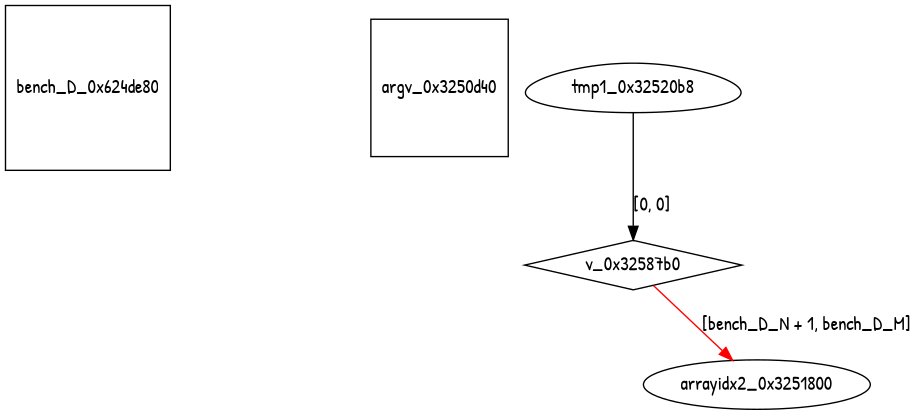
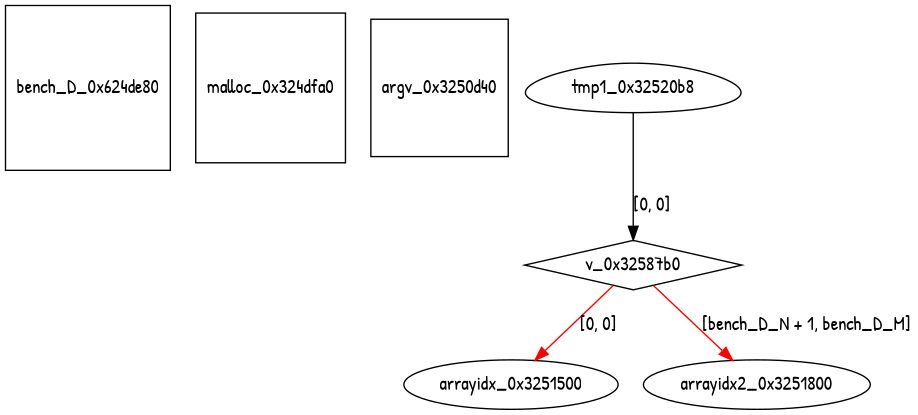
  digraph {
    fontname="Patrick Hand"
    node [fontname="Patrick Hand" shape=square]
    edge [color=red fontname="Patrick Hand"]
    n1 [label=bench_D_0x624de80]
+   malloc_0x324dfa0
    argv_0x3250d40
+   arrayidx_0x3251500 [shape=ellipse]
    v_0x32587b0 [shape=diamond]
    arrayidx2_0x3251800 [shape=ellipse]
    tmp1_0x32520b8 [shape=egg]
+   v_0x32587b0 -> arrayidx_0x3251500 [label="[0, 0]"]
    v_0x32587b0 -> arrayidx2_0x3251800 [label="[bench_D_N + 1, bench_D_M]"]
    tmp1_0x32520b8 -> v_0x32587b0 [label="[0, 0]" color=""]
  }
